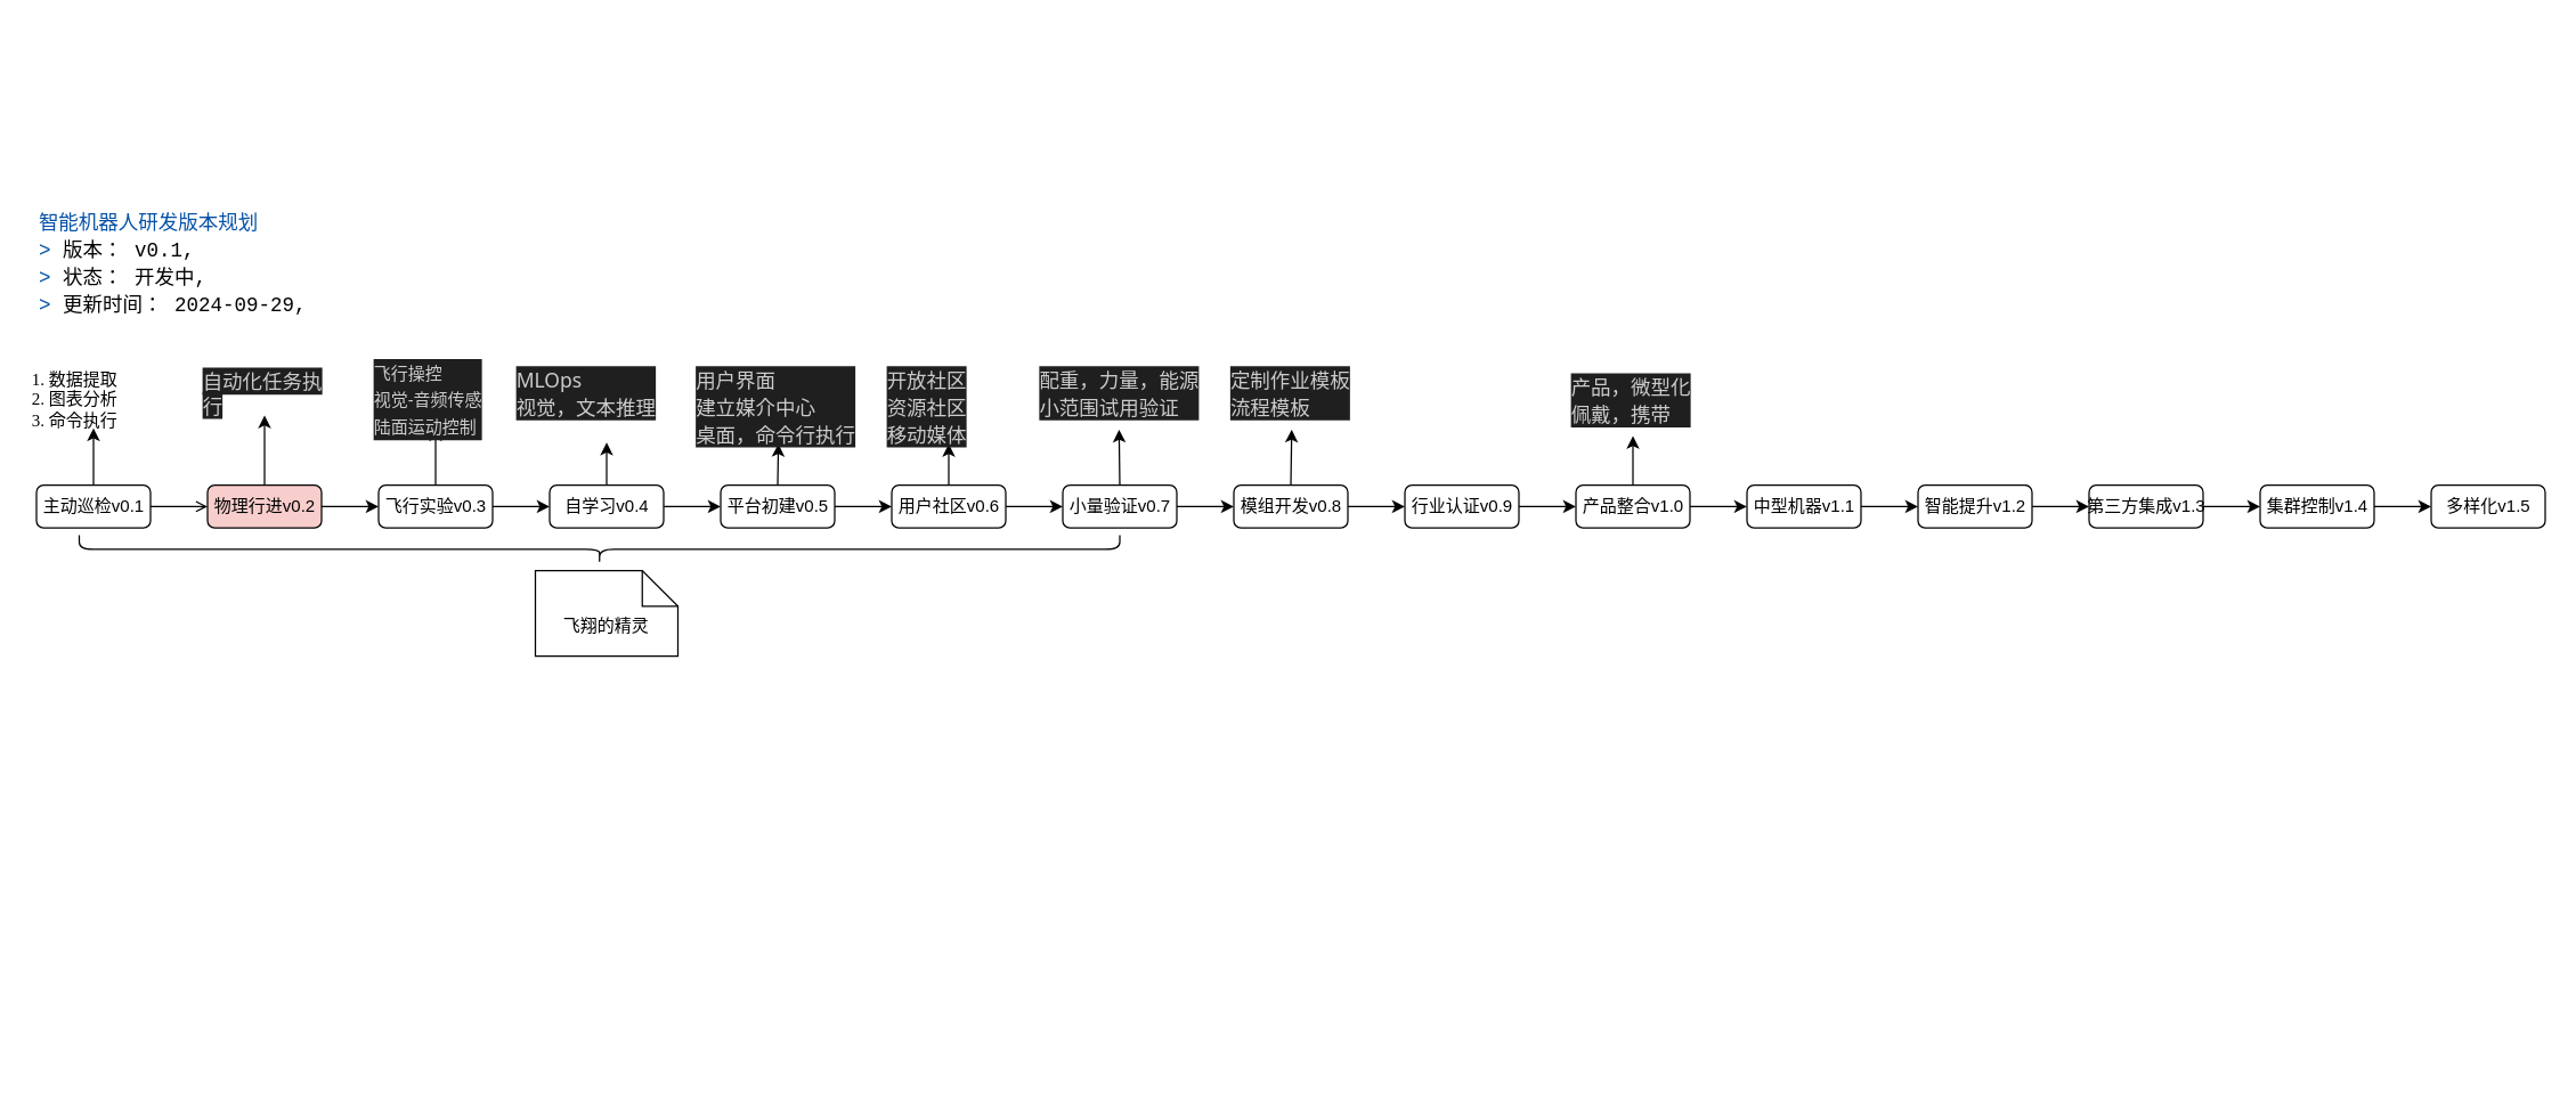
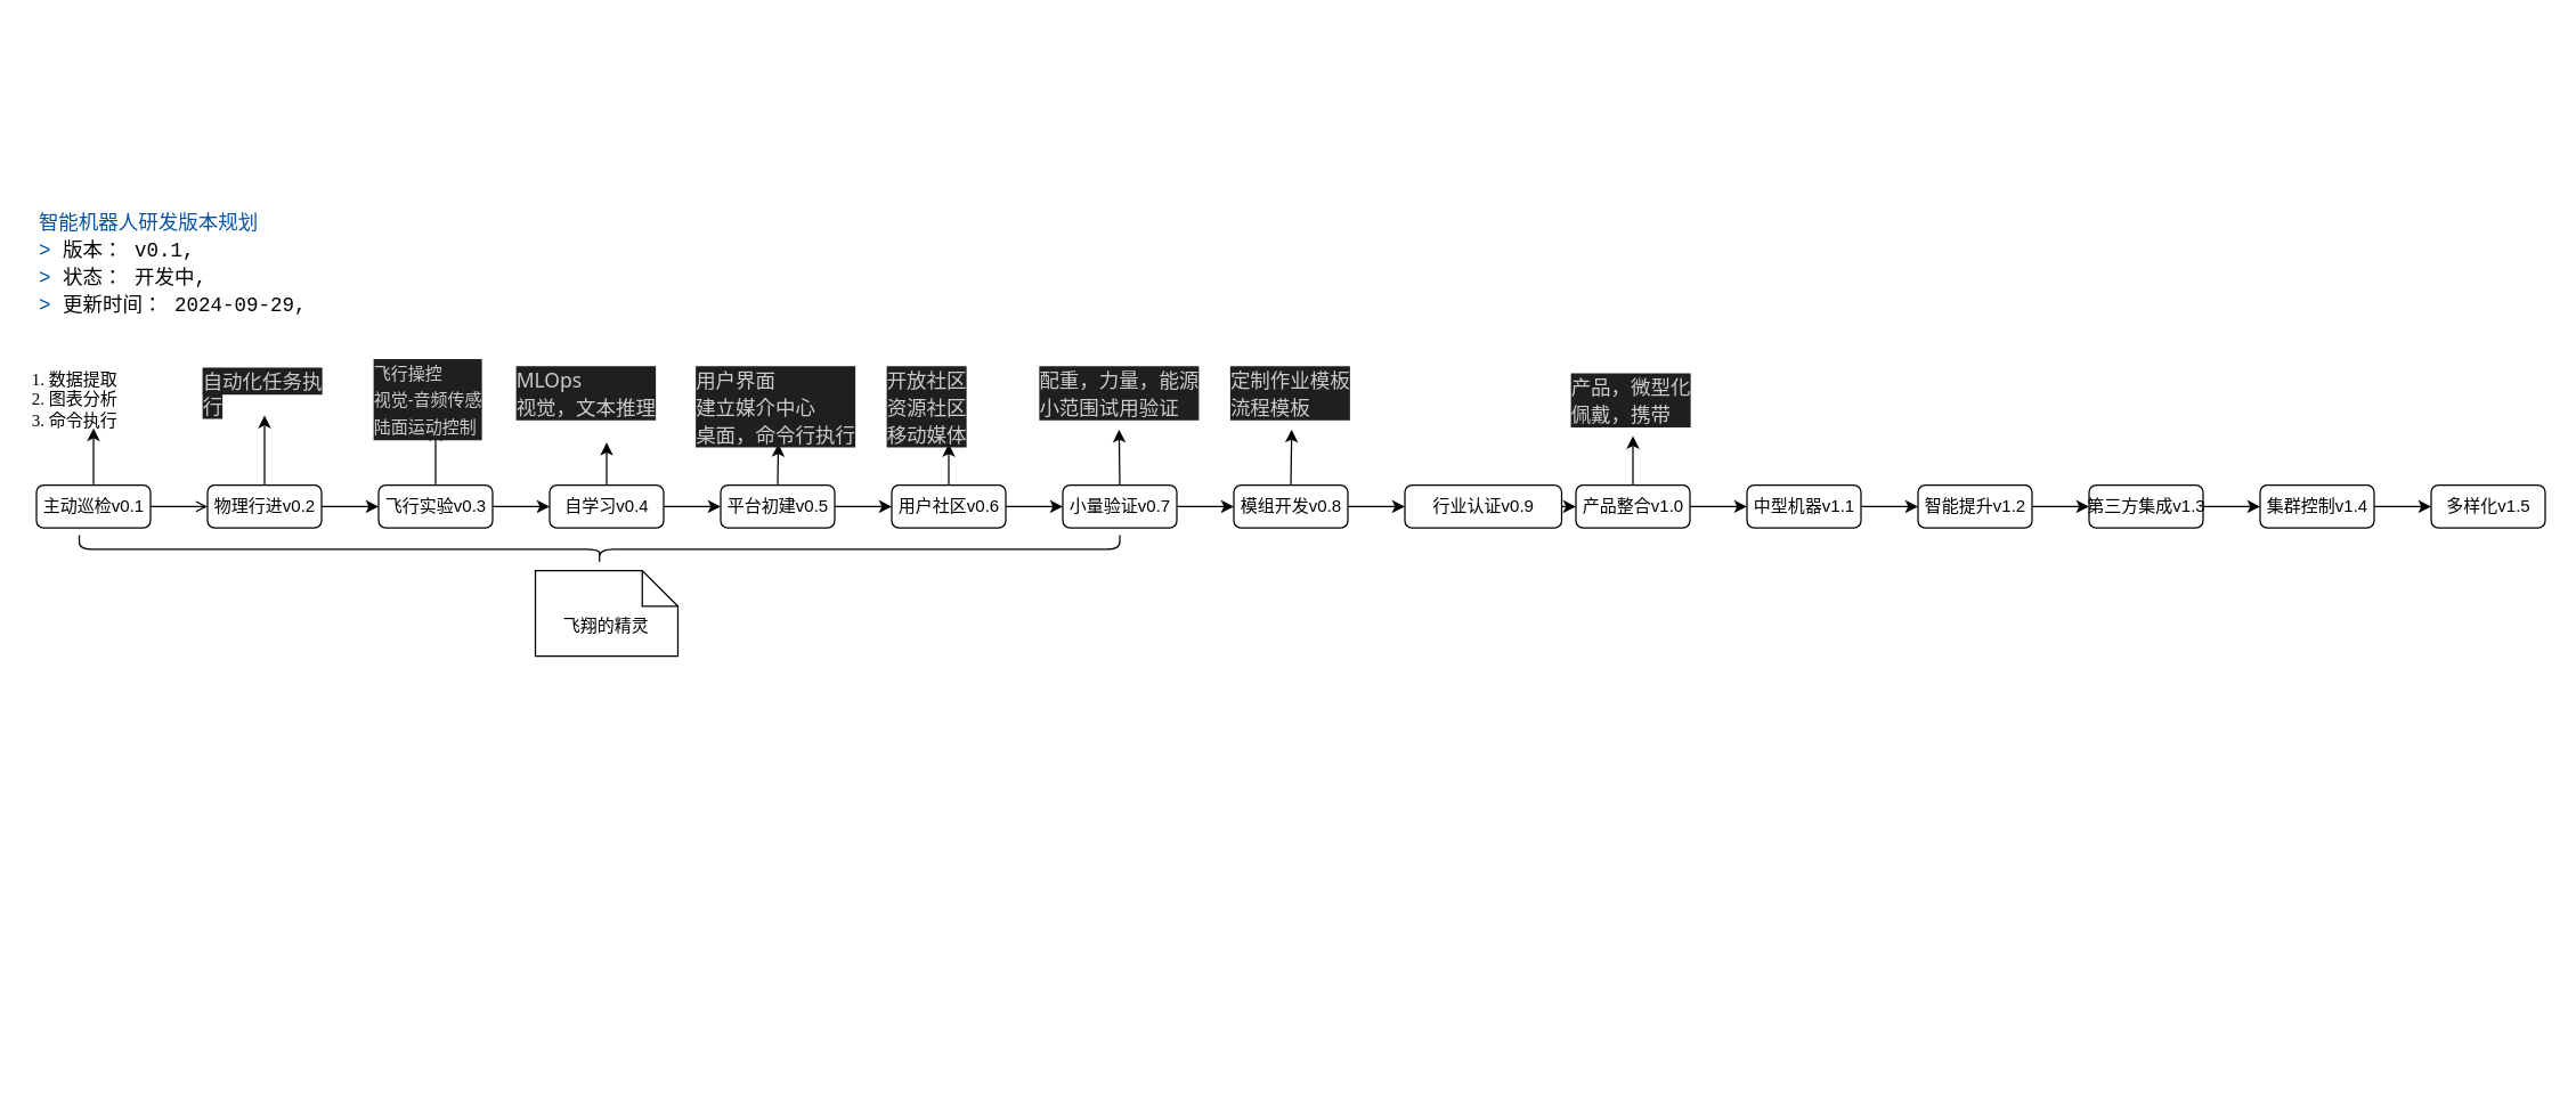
  <mxCell id="0" />
  <mxCell id="1" parent="0" />
  <mxCell id="2" value="" style="edgeStyle=none;hachureGap=4;html=1;fontFamily=Architects Daughter;fontSource=https%3A%2F%2Ffonts.googleapis.com%2Fcss%3Ffamily%3DArchitects%2BDaughter;fontSize=16;" edge="1" parent="1" source="3" target="42"><mxGeometry relative="1" as="geometry" /></mxCell>
  <mxCell id="3" value="主动巡检v0.1" style="html=1;rounded=1;absoluteArcSize=1;arcSize=10;" parent="1" vertex="1"><mxGeometry x="25" y="340" width="80" height="30" as="geometry" /></mxCell>
  <mxCell id="4" value="" style="endArrow=open;html=1;rounded=0;align=center;verticalAlign=top;endFill=0;labelBackgroundColor=none;endSize=6;entryX=0;entryY=0.5;entryDx=0;entryDy=0;" parent="1" source="3" target="6" edge="1"><mxGeometry relative="1" as="geometry"><mxPoint x="145" y="355" as="targetPoint" /></mxGeometry></mxCell>
  <mxCell id="5" value="" style="edgeStyle=none;html=1;" parent="1" source="6" target="9" edge="1"><mxGeometry relative="1" as="geometry" /></mxCell>
- <mxCell id="6" value="物理行进v0.2" style="html=1;rounded=1;absoluteArcSize=1;arcSize=10;fillColor=#f8cecc;" parent="1" vertex="1"><mxGeometry x="145" y="340" width="80" height="30" as="geometry" /></mxCell>
+ <mxCell id="6" value="物理行进v0.2" style="html=1;rounded=1;absoluteArcSize=1;arcSize=10;" parent="1" vertex="1"><mxGeometry x="145" y="340" width="80" height="30" as="geometry" /></mxCell>
  <mxCell id="7" value="" style="edgeStyle=none;html=1;" parent="1" source="9" target="12" edge="1"><mxGeometry relative="1" as="geometry" /></mxCell>
  <mxCell id="8" style="edgeStyle=none;sketch=0;hachureGap=4;jiggle=2;curveFitting=1;html=1;exitX=0.5;exitY=0;exitDx=0;exitDy=0;entryX=0.5;entryY=1;entryDx=0;entryDy=0;fontFamily=Architects Daughter;fontSource=https%3A%2F%2Ffonts.googleapis.com%2Fcss%3Ffamily%3DArchitects%2BDaughter;fontSize=12;" edge="1" parent="1" source="9" target="44"><mxGeometry relative="1" as="geometry" /></mxCell>
  <mxCell id="9" value="飞行实验v0.3" style="html=1;rounded=1;absoluteArcSize=1;arcSize=10;" parent="1" vertex="1"><mxGeometry x="265" y="340" width="80" height="30" as="geometry" /></mxCell>
  <mxCell id="10" value="" style="edgeStyle=none;html=1;" parent="1" source="12" target="15" edge="1"><mxGeometry relative="1" as="geometry" /></mxCell>
  <mxCell id="11" style="edgeStyle=none;sketch=0;hachureGap=4;jiggle=2;curveFitting=1;html=1;exitX=0.5;exitY=0;exitDx=0;exitDy=0;entryX=0.5;entryY=1;entryDx=0;entryDy=0;fontFamily=Architects Daughter;fontSource=https%3A%2F%2Ffonts.googleapis.com%2Fcss%3Ffamily%3DArchitects%2BDaughter;fontSize=12;" edge="1" parent="1" source="12" target="45"><mxGeometry relative="1" as="geometry" /></mxCell>
  <mxCell id="12" value="自学习v0.4" style="html=1;rounded=1;absoluteArcSize=1;arcSize=10;fillColor=none;" parent="1" vertex="1"><mxGeometry x="385" y="340" width="80" height="30" as="geometry" /></mxCell>
  <mxCell id="13" value="" style="edgeStyle=none;html=1;" parent="1" source="15" target="18" edge="1"><mxGeometry relative="1" as="geometry" /></mxCell>
  <mxCell id="14" style="edgeStyle=none;sketch=0;hachureGap=4;jiggle=2;curveFitting=1;html=1;exitX=0.5;exitY=0;exitDx=0;exitDy=0;fontFamily=Architects Daughter;fontSource=https%3A%2F%2Ffonts.googleapis.com%2Fcss%3Ffamily%3DArchitects%2BDaughter;fontSize=12;" edge="1" parent="1" source="15" target="46"><mxGeometry relative="1" as="geometry" /></mxCell>
  <mxCell id="15" value="平台初建v0.5" style="html=1;rounded=1;absoluteArcSize=1;arcSize=10;fillColor=none;" parent="1" vertex="1"><mxGeometry x="505" y="340" width="80" height="30" as="geometry" /></mxCell>
  <mxCell id="16" value="" style="edgeStyle=none;html=1;" parent="1" source="18" target="21" edge="1"><mxGeometry relative="1" as="geometry" /></mxCell>
  <mxCell id="17" style="edgeStyle=none;sketch=0;hachureGap=4;jiggle=2;curveFitting=1;html=1;exitX=0.5;exitY=0;exitDx=0;exitDy=0;fontFamily=Architects Daughter;fontSource=https%3A%2F%2Ffonts.googleapis.com%2Fcss%3Ffamily%3DArchitects%2BDaughter;fontSize=12;" edge="1" parent="1" source="18" target="47"><mxGeometry relative="1" as="geometry" /></mxCell>
  <mxCell id="18" value="用户社区v0.6" style="html=1;rounded=1;absoluteArcSize=1;arcSize=10;fillColor=none;" parent="1" vertex="1"><mxGeometry x="625" y="340" width="80" height="30" as="geometry" /></mxCell>
  <mxCell id="19" value="" style="edgeStyle=none;html=1;" parent="1" source="21" target="24" edge="1"><mxGeometry relative="1" as="geometry" /></mxCell>
  <mxCell id="20" style="edgeStyle=none;sketch=0;hachureGap=4;jiggle=2;curveFitting=1;html=1;exitX=0.5;exitY=0;exitDx=0;exitDy=0;entryX=0.5;entryY=1;entryDx=0;entryDy=0;fontFamily=Architects Daughter;fontSource=https%3A%2F%2Ffonts.googleapis.com%2Fcss%3Ffamily%3DArchitects%2BDaughter;fontSize=12;" edge="1" parent="1" source="21" target="48"><mxGeometry relative="1" as="geometry" /></mxCell>
  <mxCell id="21" value="小量验证v0.7" style="html=1;rounded=1;absoluteArcSize=1;arcSize=10;fillColor=none;" parent="1" vertex="1"><mxGeometry x="745" y="340" width="80" height="30" as="geometry" /></mxCell>
  <mxCell id="22" value="" style="edgeStyle=none;html=1;" parent="1" source="24" target="26" edge="1"><mxGeometry relative="1" as="geometry" /></mxCell>
  <mxCell id="23" style="edgeStyle=none;sketch=0;hachureGap=4;jiggle=2;curveFitting=1;html=1;exitX=0.5;exitY=0;exitDx=0;exitDy=0;fontFamily=Architects Daughter;fontSource=https%3A%2F%2Ffonts.googleapis.com%2Fcss%3Ffamily%3DArchitects%2BDaughter;fontSize=12;" edge="1" parent="1" target="49"><mxGeometry relative="1" as="geometry"><mxPoint x="905" y="340" as="sourcePoint" /><mxPoint x="910" y="301" as="targetPoint" /></mxGeometry></mxCell>
  <mxCell id="24" value="模组开发v0.8" style="html=1;rounded=1;absoluteArcSize=1;arcSize=10;fillColor=none;" parent="1" vertex="1"><mxGeometry x="865" y="340" width="80" height="30" as="geometry" /></mxCell>
  <mxCell id="25" value="" style="edgeStyle=none;html=1;" parent="1" source="26" target="29" edge="1"><mxGeometry relative="1" as="geometry" /></mxCell>
- <mxCell id="26" value="行业认证v0.9" style="html=1;rounded=1;absoluteArcSize=1;arcSize=10;fillColor=none;" parent="1" vertex="1"><mxGeometry x="985" y="340" width="80" height="30" as="geometry" /></mxCell>
+ <mxCell id="26" value="行业认证v0.9" style="html=1;rounded=1;absoluteArcSize=1;arcSize=10;fillColor=none;" parent="1" vertex="1"><mxGeometry x="985" y="340" width="110" height="30" as="geometry" /></mxCell>
  <mxCell id="27" value="" style="edgeStyle=none;html=1;" parent="1" source="29" target="33" edge="1"><mxGeometry relative="1" as="geometry" /></mxCell>
  <mxCell id="28" style="edgeStyle=none;sketch=0;hachureGap=4;jiggle=2;curveFitting=1;html=1;exitX=0.5;exitY=0;exitDx=0;exitDy=0;entryX=0.5;entryY=1;entryDx=0;entryDy=0;fontFamily=Architects Daughter;fontSource=https%3A%2F%2Ffonts.googleapis.com%2Fcss%3Ffamily%3DArchitects%2BDaughter;fontSize=12;" edge="1" parent="1" source="29" target="50"><mxGeometry relative="1" as="geometry" /></mxCell>
  <mxCell id="29" value="产品整合v1.0" style="html=1;rounded=1;absoluteArcSize=1;arcSize=10;fillColor=none;" parent="1" vertex="1"><mxGeometry x="1105" y="340" width="80" height="30" as="geometry" /></mxCell>
  <mxCell id="30" value="飞翔的精灵" style="shape=note2;boundedLbl=1;whiteSpace=wrap;html=1;size=25;verticalAlign=top;align=center;" parent="1" vertex="1"><mxGeometry x="375" y="400" width="100" height="60" as="geometry" /></mxCell>
  <mxCell id="31" value="" style="shape=curlyBracket;whiteSpace=wrap;html=1;rounded=1;flipH=1;labelPosition=right;verticalLabelPosition=middle;align=left;verticalAlign=middle;rotation=90;" parent="1" vertex="1"><mxGeometry x="410" y="20" width="20" height="730" as="geometry" /></mxCell>
  <mxCell id="32" value="" style="edgeStyle=none;html=1;" parent="1" source="33" target="35" edge="1"><mxGeometry relative="1" as="geometry" /></mxCell>
  <mxCell id="33" value="中型机器v1.1" style="html=1;rounded=1;absoluteArcSize=1;arcSize=10;fillColor=none;" parent="1" vertex="1"><mxGeometry x="1225" y="340" width="80" height="30" as="geometry" /></mxCell>
  <mxCell id="34" value="" style="edgeStyle=none;html=1;" parent="1" source="35" target="37" edge="1"><mxGeometry relative="1" as="geometry" /></mxCell>
  <mxCell id="35" value="智能提升v1.2" style="html=1;rounded=1;absoluteArcSize=1;arcSize=10;fillColor=none;" parent="1" vertex="1"><mxGeometry x="1345" y="340" width="80" height="30" as="geometry" /></mxCell>
  <mxCell id="36" value="" style="edgeStyle=none;html=1;" parent="1" source="37" target="39" edge="1"><mxGeometry relative="1" as="geometry" /></mxCell>
  <mxCell id="37" value="第三方集成v1.3" style="html=1;rounded=1;absoluteArcSize=1;arcSize=10;fillColor=none;" parent="1" vertex="1"><mxGeometry x="1465" y="340" width="80" height="30" as="geometry" /></mxCell>
  <mxCell id="38" value="" style="edgeStyle=none;html=1;" parent="1" source="39" target="40" edge="1"><mxGeometry relative="1" as="geometry" /></mxCell>
  <mxCell id="39" value="集群控制v1.4" style="html=1;rounded=1;absoluteArcSize=1;arcSize=10;fillColor=none;" parent="1" vertex="1"><mxGeometry x="1585" y="340" width="80" height="30" as="geometry" /></mxCell>
  <mxCell id="40" value="多样化v1.5" style="html=1;rounded=1;absoluteArcSize=1;arcSize=10;fillColor=none;" parent="1" vertex="1"><mxGeometry x="1705" y="340" width="80" height="30" as="geometry" /></mxCell>
  <mxCell id="41" value="&lt;div style=&quot;color: rgb(0, 0, 0); background-color: rgb(255, 255, 255); font-family: inconsolata, Consolas, Consolas, &amp;quot;Courier New&amp;quot;, monospace; font-weight: normal; font-size: 14px; line-height: 19px;&quot;&gt;&lt;div&gt;&lt;span style=&quot;color: #0451a5;&quot;&gt;智能机器人研发版本规划&lt;/span&gt;&lt;/div&gt;&lt;div&gt;&lt;span style=&quot;color: #0451a5;&quot;&gt;&amp;gt;&lt;/span&gt;&lt;span style=&quot;color: #000000;&quot;&gt; 版本： v0.1,&lt;/span&gt;&lt;/div&gt;&lt;div&gt;&lt;span style=&quot;color: #0451a5;&quot;&gt;&amp;gt;&lt;/span&gt;&lt;span style=&quot;color: #000000;&quot;&gt; 状态： 开发中,&lt;/span&gt;&lt;/div&gt;&lt;div&gt;&lt;span style=&quot;color: #0451a5;&quot;&gt;&amp;gt;&lt;/span&gt;&lt;span style=&quot;color: #000000;&quot;&gt; 更新时间： 2024-09-29,&lt;/span&gt;&lt;/div&gt;&lt;/div&gt;" style="text;whiteSpace=wrap;html=1;fontSize=20;fontFamily=Architects Daughter;" parent="1" vertex="1"><mxGeometry x="25" y="141" width="210" height="80" as="geometry" /></mxCell>
  <mxCell id="42" value="&lt;div style=&quot;font-size: 12px;&quot;&gt;&lt;span style=&quot;background-color: initial;&quot;&gt;&lt;font style=&quot;font-size: 12px;&quot;&gt;1.&amp;nbsp;数据提取&lt;/font&gt;&lt;/span&gt;&lt;/div&gt;&lt;div style=&quot;font-size: 12px;&quot;&gt;&lt;span style=&quot;background-color: initial;&quot;&gt;&lt;font style=&quot;font-size: 12px;&quot;&gt;2.&amp;nbsp;图表分析&lt;/font&gt;&lt;/span&gt;&lt;/div&gt;&lt;div style=&quot;font-size: 12px;&quot;&gt;&lt;span style=&quot;background-color: initial;&quot;&gt;&lt;font style=&quot;font-size: 12px;&quot;&gt;3.&amp;nbsp;命令执行&lt;/font&gt;&lt;/span&gt;&lt;/div&gt;" style="whiteSpace=wrap;html=1;rounded=1;arcSize=10;hachureGap=4;fontFamily=Architects Daughter;fontSource=https%3A%2F%2Ffonts.googleapis.com%2Fcss%3Ffamily%3DArchitects%2BDaughter;fontSize=20;fillColor=default;strokeColor=none;align=left;" vertex="1" parent="1"><mxGeometry x="20" y="260" width="90" height="40" as="geometry" /></mxCell>
  <mxCell id="43" value="&lt;div style=&quot;font-size: 12px;&quot;&gt;&lt;span style=&quot;background-color: rgb(31, 31, 31); color: rgb(204, 204, 204); font-family: inconsolata, Consolas, &amp;quot;Segoe UI&amp;quot;, Consolas, &amp;quot;Courier New&amp;quot;, monospace; font-size: 14px;&quot;&gt;自动化任务执行&lt;/span&gt;&lt;/div&gt;" style="whiteSpace=wrap;html=1;rounded=1;arcSize=10;hachureGap=4;fontFamily=Architects Daughter;fontSource=https%3A%2F%2Ffonts.googleapis.com%2Fcss%3Ffamily%3DArchitects%2BDaughter;fontSize=20;fillColor=default;strokeColor=none;align=left;" vertex="1" parent="1"><mxGeometry x="140" y="255.5" width="90" height="40" as="geometry" /></mxCell>
  <mxCell id="44" value="&lt;div style=&quot;font-size: 12px;&quot;&gt;&lt;div style=&quot;color: rgb(204, 204, 204); background-color: rgb(31, 31, 31); font-family: inconsolata, Consolas, &amp;quot;Segoe UI&amp;quot;, Consolas, &amp;quot;Courier New&amp;quot;, monospace; line-height: 19px;&quot;&gt;&lt;div&gt;飞行操控&lt;/div&gt;&lt;div&gt;视觉-音频传感&lt;/div&gt;&lt;div&gt;&lt;div style=&quot;line-height: 19px;&quot;&gt;陆面运动控制&lt;/div&gt;&lt;/div&gt;&lt;/div&gt;&lt;/div&gt;" style="whiteSpace=wrap;html=1;rounded=1;arcSize=10;hachureGap=4;fontFamily=Architects Daughter;fontSource=https%3A%2F%2Ffonts.googleapis.com%2Fcss%3Ffamily%3DArchitects%2BDaughter;fontSize=20;fillColor=default;strokeColor=none;align=left;" vertex="1" parent="1"><mxGeometry x="260" y="260" width="90" height="40" as="geometry" /></mxCell>
  <mxCell id="45" value="&lt;div style=&quot;color: rgb(204, 204, 204); background-color: rgb(31, 31, 31); font-family: inconsolata, Consolas, &amp;quot;Segoe UI&amp;quot;, Consolas, &amp;quot;Courier New&amp;quot;, monospace; font-weight: normal; font-size: 14px; line-height: 19px;&quot;&gt;&lt;div&gt;&lt;span style=&quot;color: #cccccc;&quot;&gt;MLOps&lt;/span&gt;&lt;/div&gt;&lt;div&gt;&lt;span style=&quot;color: #cccccc;&quot;&gt;视觉，文本推理&lt;/span&gt;&lt;/div&gt;&lt;/div&gt;" style="text;whiteSpace=wrap;html=1;fontSize=12;fontFamily=Architects Daughter;" vertex="1" parent="1"><mxGeometry x="360" y="250" width="130" height="60" as="geometry" /></mxCell>
  <mxCell id="46" value="&lt;div style=&quot;color: rgb(204, 204, 204); background-color: rgb(31, 31, 31); font-family: inconsolata, Consolas, &amp;quot;Segoe UI&amp;quot;, Consolas, &amp;quot;Courier New&amp;quot;, monospace; font-weight: normal; font-size: 14px; line-height: 19px;&quot;&gt;&lt;div&gt;&lt;span style=&quot;color: #cccccc;&quot;&gt;用户界面&lt;/span&gt;&lt;/div&gt;&lt;div&gt;&lt;span style=&quot;color: #cccccc;&quot;&gt;建立媒介中心&lt;/span&gt;&lt;/div&gt;&lt;div&gt;&lt;span style=&quot;color: #cccccc;&quot;&gt;桌面，命令行执行&lt;/span&gt;&lt;/div&gt;&lt;/div&gt;" style="text;whiteSpace=wrap;html=1;fontSize=12;fontFamily=Architects Daughter;" vertex="1" parent="1"><mxGeometry x="486" y="250" width="120" height="61" as="geometry" /></mxCell>
  <mxCell id="47" value="&lt;div style=&quot;color: rgb(204, 204, 204); background-color: rgb(31, 31, 31); font-family: inconsolata, Consolas, &amp;quot;Segoe UI&amp;quot;, Consolas, &amp;quot;Courier New&amp;quot;, monospace; font-weight: normal; font-size: 14px; line-height: 19px;&quot;&gt;&lt;div&gt;&lt;span style=&quot;color: #cccccc;&quot;&gt;开放社区&lt;/span&gt;&lt;/div&gt;&lt;div&gt;&lt;div style=&quot;line-height: 19px;&quot;&gt;资源社区&lt;/div&gt;&lt;/div&gt;&lt;div style=&quot;line-height: 19px;&quot;&gt;移动媒体&lt;/div&gt;&lt;/div&gt;" style="text;whiteSpace=wrap;html=1;fontSize=12;fontFamily=Architects Daughter;" vertex="1" parent="1"><mxGeometry x="620" y="250" width="90" height="61" as="geometry" /></mxCell>
  <mxCell id="48" value="&lt;div style=&quot;color: rgb(204, 204, 204); background-color: rgb(31, 31, 31); font-family: inconsolata, Consolas, &amp;quot;Segoe UI&amp;quot;, Consolas, &amp;quot;Courier New&amp;quot;, monospace; font-weight: normal; font-size: 14px; line-height: 19px;&quot;&gt;&lt;div&gt;&lt;span style=&quot;color: #cccccc;&quot;&gt;配重，力量，&lt;/span&gt;能源&lt;/div&gt;&lt;div&gt;&lt;span style=&quot;color: #cccccc;&quot;&gt;小范围试用验证&lt;/span&gt;&lt;/div&gt;&lt;/div&gt;" style="text;whiteSpace=wrap;html=1;fontSize=12;fontFamily=Architects Daughter;" vertex="1" parent="1"><mxGeometry x="727" y="250" width="115" height="51" as="geometry" /></mxCell>
  <mxCell id="49" value="&lt;div style=&quot;color: rgb(204, 204, 204); background-color: rgb(31, 31, 31); font-family: inconsolata, Consolas, &amp;quot;Segoe UI&amp;quot;, Consolas, &amp;quot;Courier New&amp;quot;, monospace; font-weight: normal; font-size: 14px; line-height: 19px;&quot;&gt;&lt;div&gt;&lt;span style=&quot;color: #cccccc;&quot;&gt;定制作业模板&lt;/span&gt;&lt;/div&gt;&lt;div&gt;&lt;span style=&quot;color: #cccccc;&quot;&gt;流程模板&lt;/span&gt;&lt;/div&gt;&lt;/div&gt;" style="text;whiteSpace=wrap;html=1;fontSize=12;fontFamily=Architects Daughter;" vertex="1" parent="1"><mxGeometry x="861" y="250" width="90" height="51" as="geometry" /></mxCell>
  <mxCell id="50" value="&lt;div style=&quot;color: rgb(204, 204, 204); background-color: rgb(31, 31, 31); font-family: inconsolata, Consolas, &amp;quot;Segoe UI&amp;quot;, Consolas, &amp;quot;Courier New&amp;quot;, monospace; font-weight: normal; font-size: 14px; line-height: 19px;&quot;&gt;&lt;div&gt;&lt;span style=&quot;color: #cccccc;&quot;&gt;产品，微型化&lt;/span&gt;&lt;/div&gt;&lt;div&gt;&lt;span style=&quot;color: #cccccc;&quot;&gt;佩戴，携带&lt;/span&gt;&lt;/div&gt;&lt;/div&gt;" style="text;whiteSpace=wrap;html=1;fontSize=12;fontFamily=Architects Daughter;" vertex="1" parent="1"><mxGeometry x="1100" y="254.5" width="90" height="51" as="geometry" /></mxCell>
  <mxCell id="51" value="" style="edgeStyle=none;hachureGap=4;html=1;fontFamily=Architects Daughter;fontSource=https%3A%2F%2Ffonts.googleapis.com%2Fcss%3Ffamily%3DArchitects%2BDaughter;fontSize=16;exitX=0.5;exitY=0;exitDx=0;exitDy=0;" edge="1" parent="1" source="6"><mxGeometry relative="1" as="geometry"><mxPoint x="75" y="350" as="sourcePoint" /><mxPoint x="185" y="291" as="targetPoint" /></mxGeometry></mxCell>
